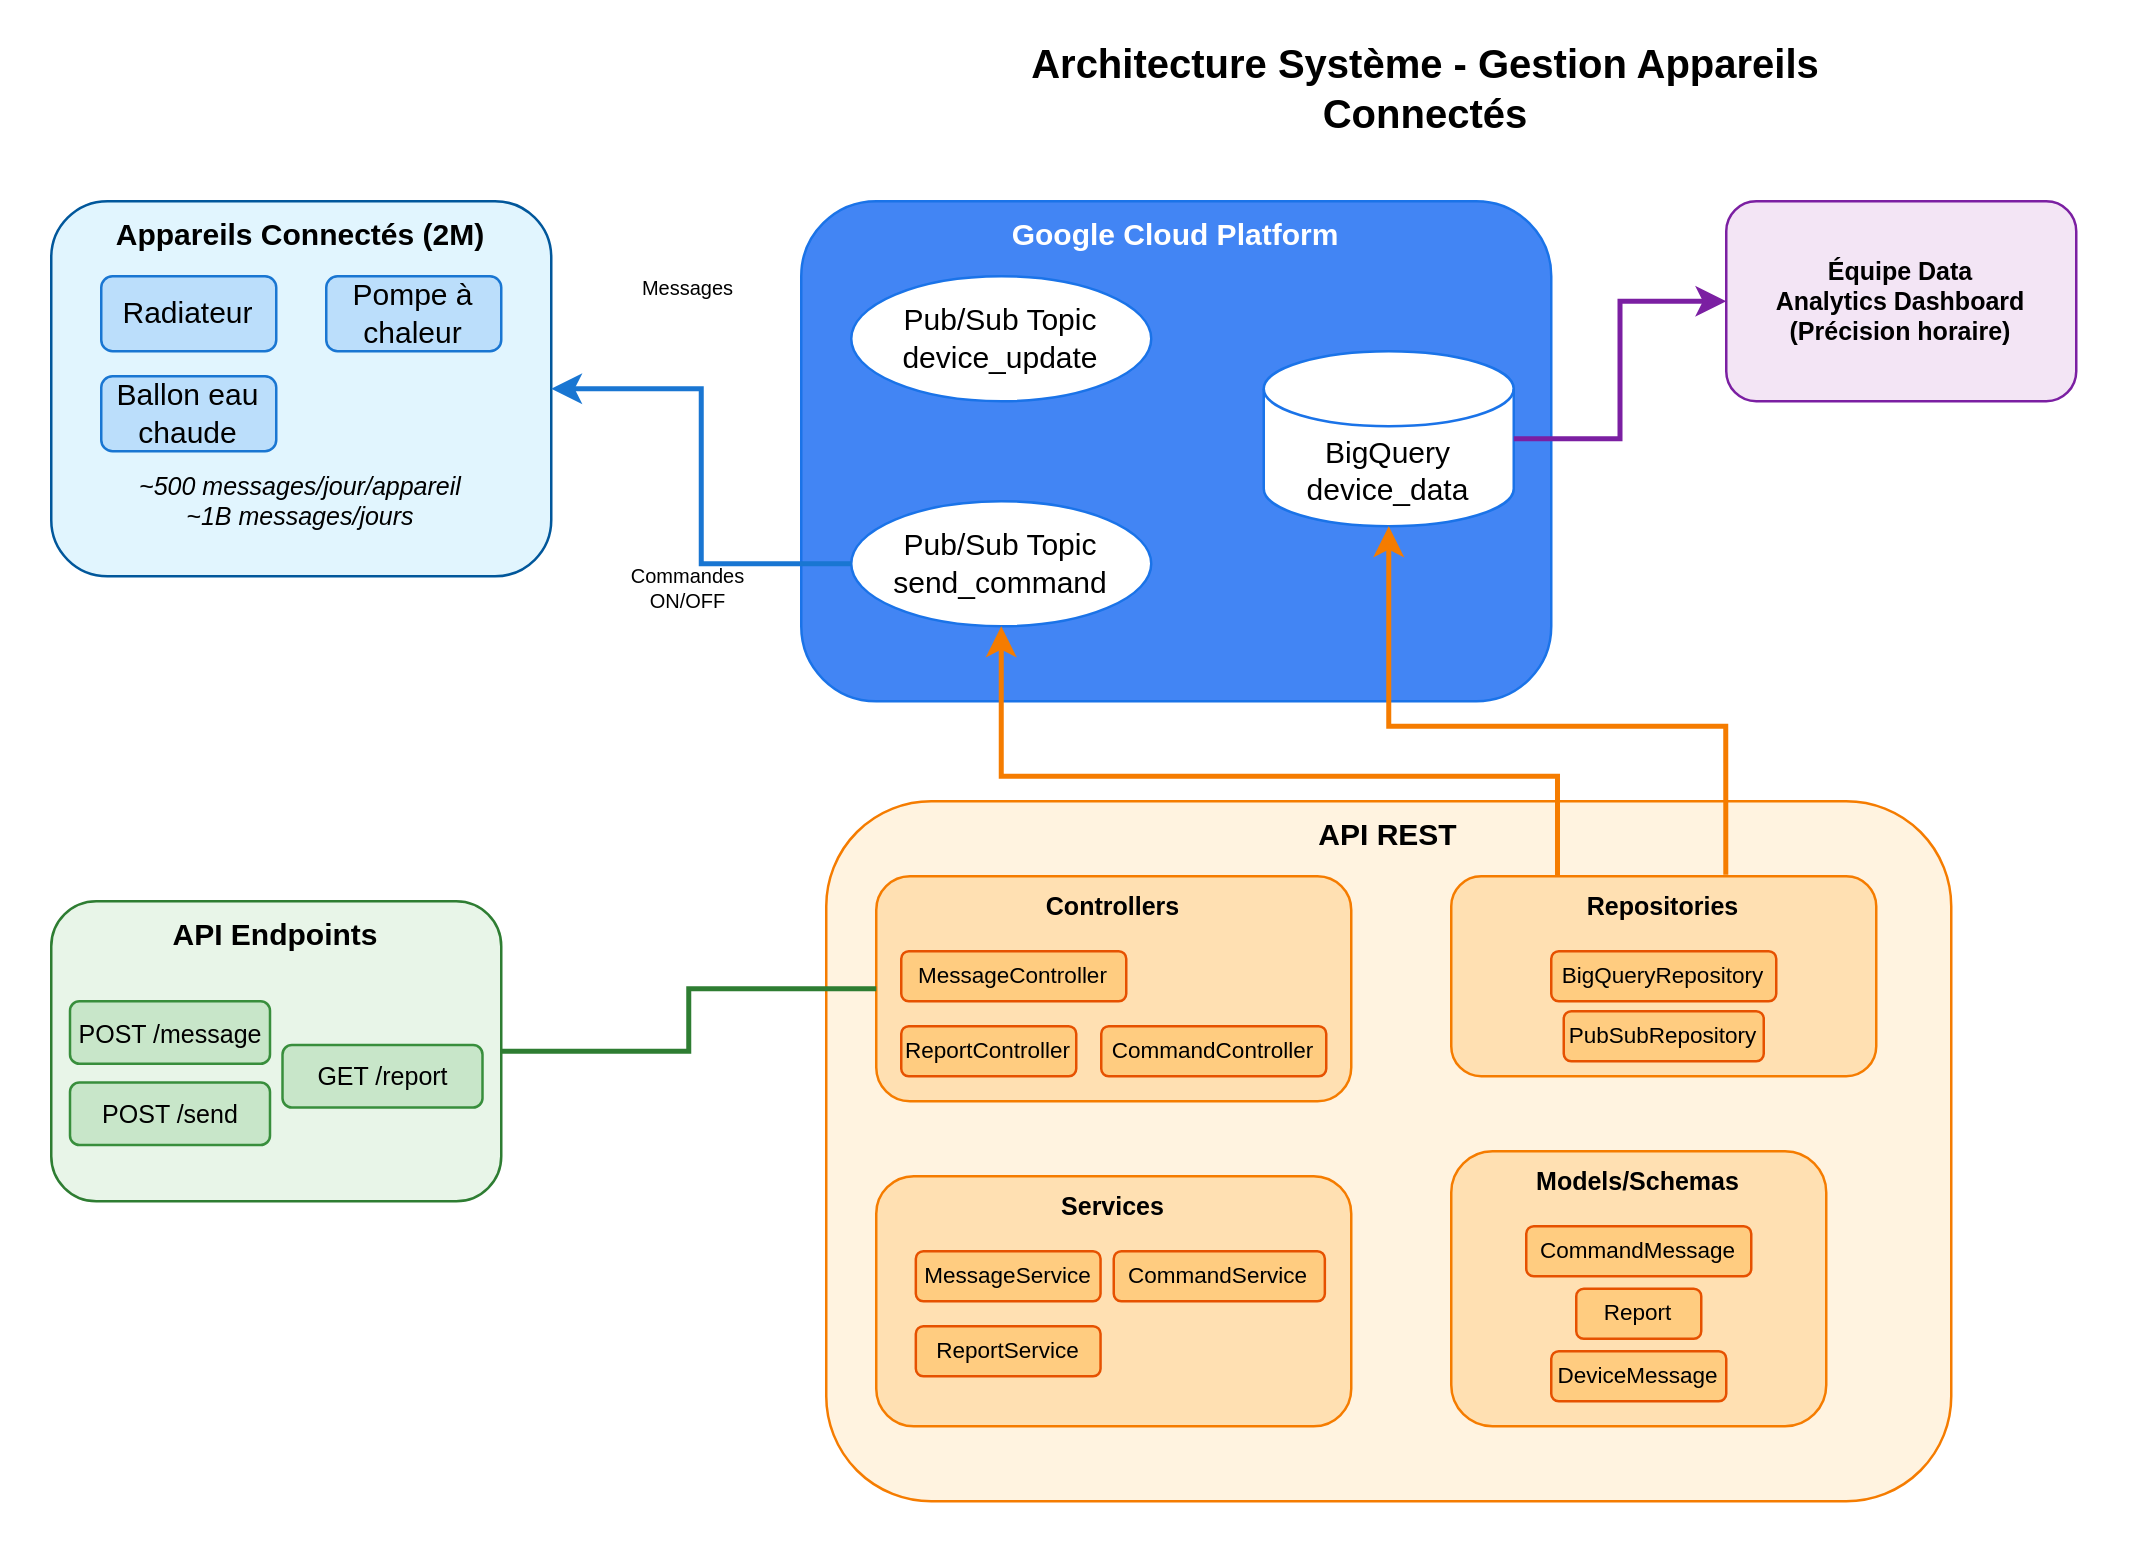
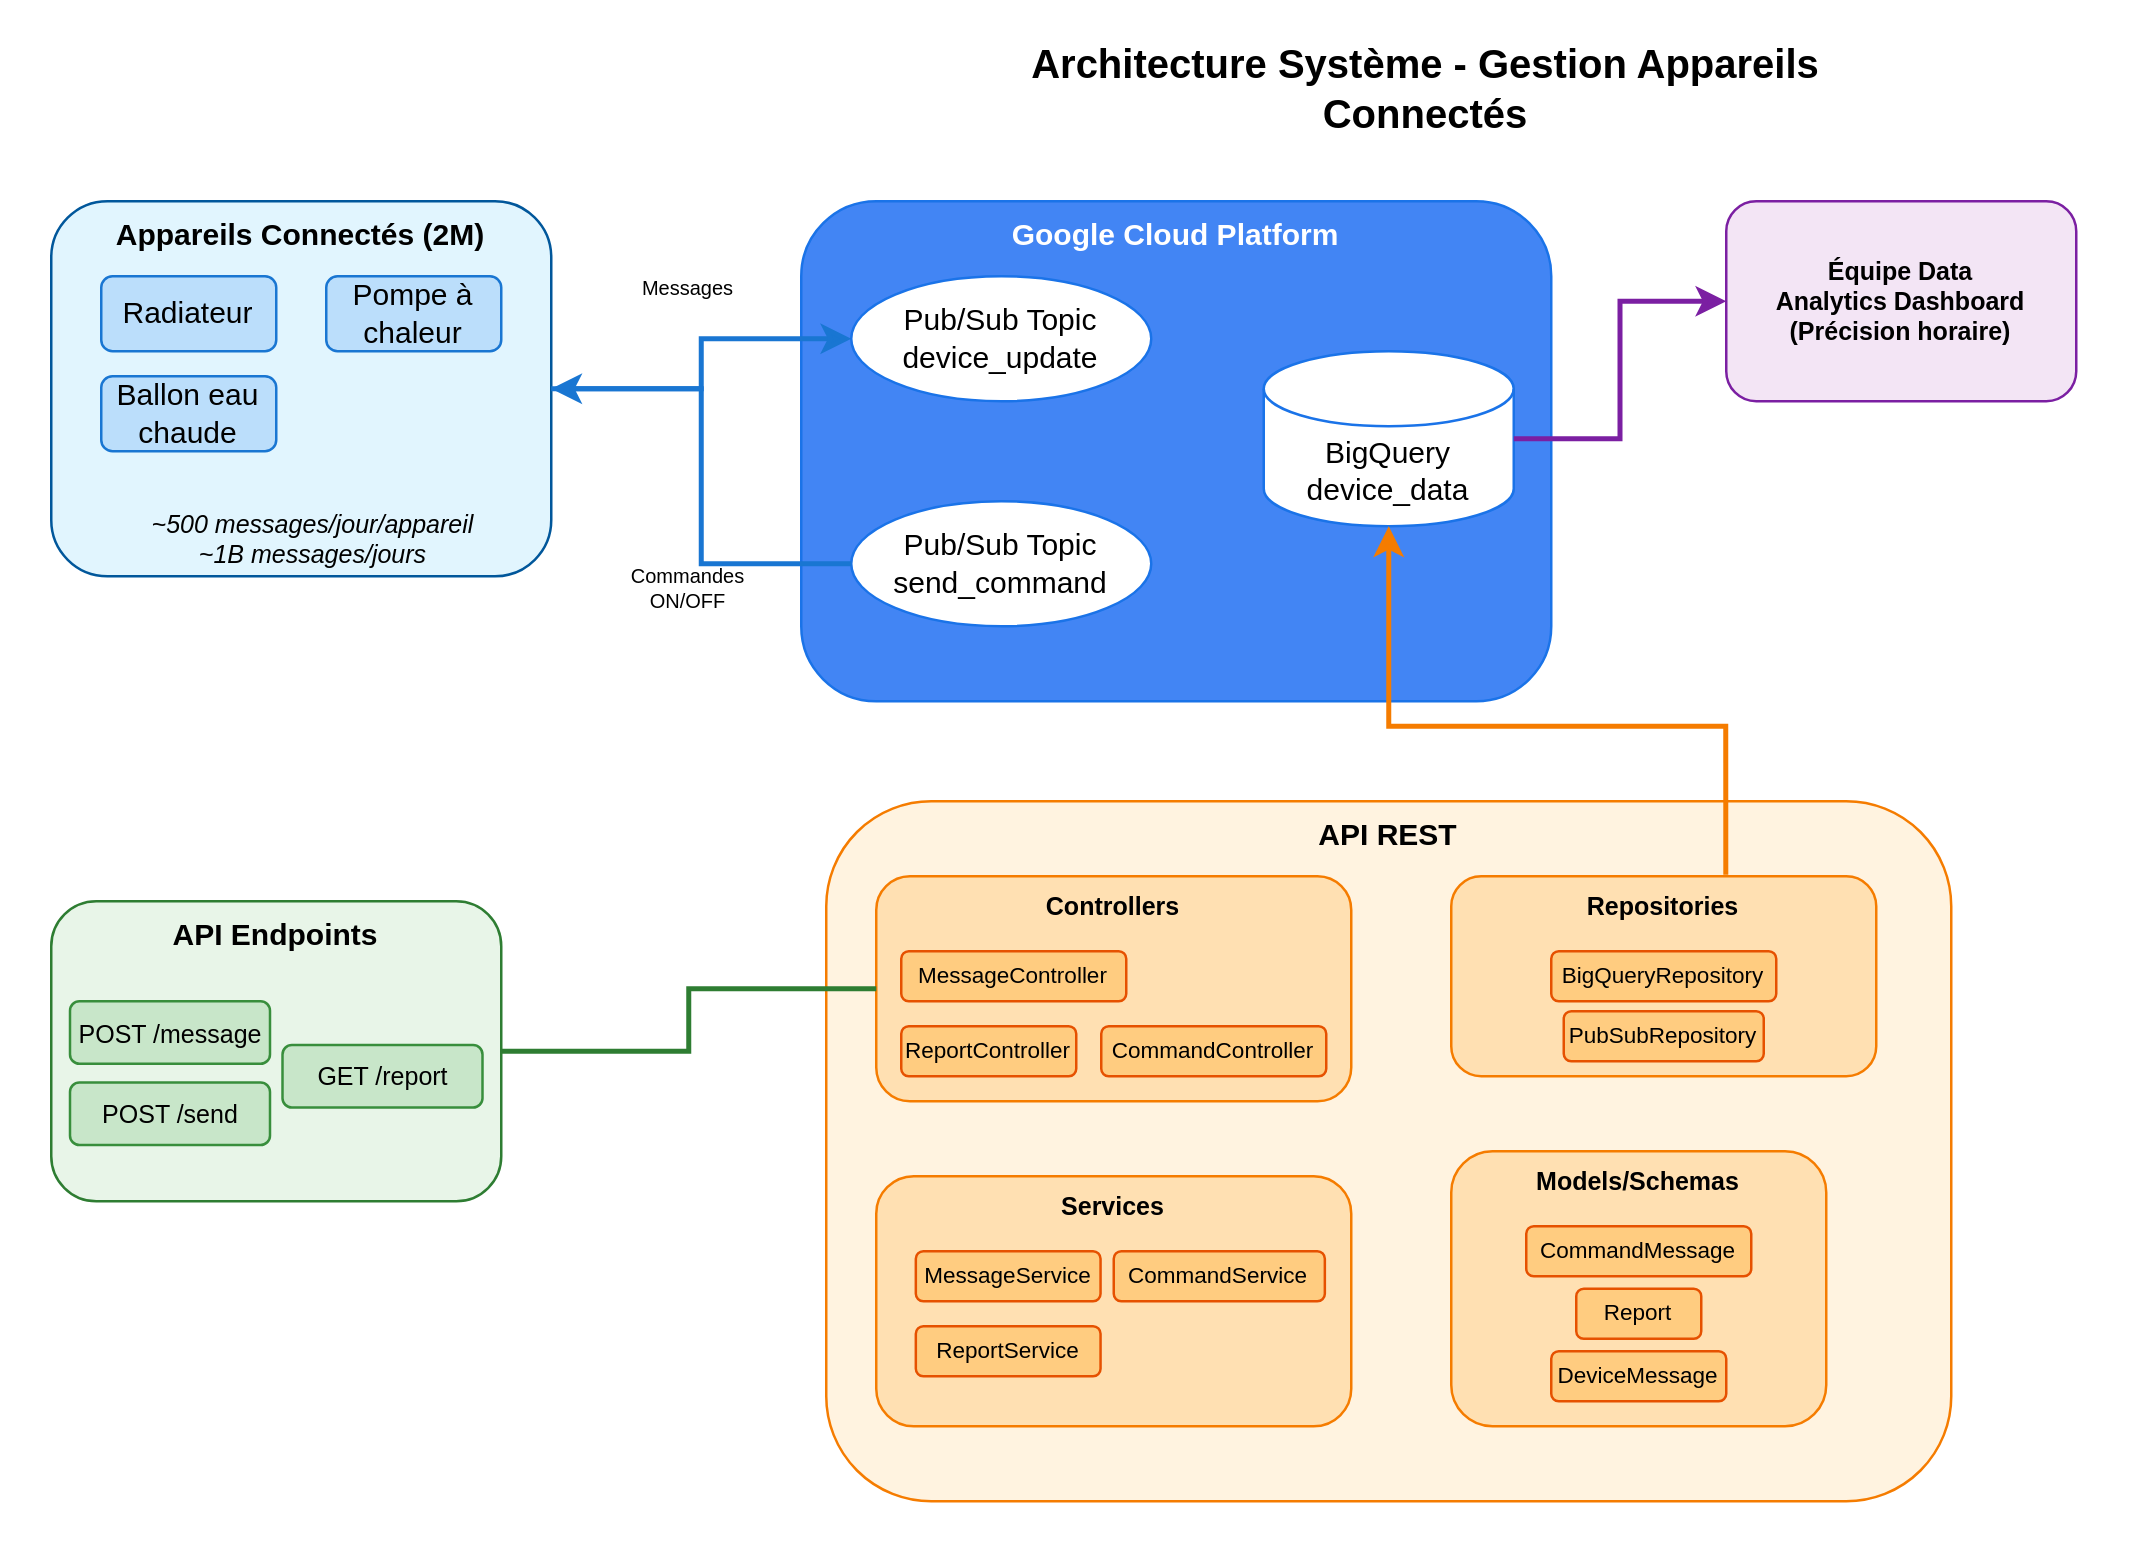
  <mxCell id="0" />
  <mxCell id="1" parent="0" />
  <mxCell id="2" value="Architecture Système - Gestion Appareils Connectés" style="text;html=1;strokeColor=none;fillColor=none;align=center;verticalAlign=middle;whiteSpace=wrap;rounded=0;fontSize=16;fontStyle=1;" parent="1" vertex="1"><mxGeometry x="370" y="20" width="400" height="30" as="geometry" /></mxCell>
  <mxCell id="3" value="Appareils Connectés (2M)" style="rounded=1;whiteSpace=wrap;html=1;fillColor=#E1F5FE;strokeColor=#01579B;fontSize=12;fontStyle=1;verticalAlign=top;" parent="1" vertex="1"><mxGeometry x="20" y="80" width="200" height="150" as="geometry" /></mxCell>
  <mxCell id="4" value="Radiateur" style="rounded=1;whiteSpace=wrap;html=1;fillColor=#BBDEFB;strokeColor=#1976D2;" parent="1" vertex="1"><mxGeometry x="40" y="110" width="70" height="30" as="geometry" /></mxCell>
  <mxCell id="5" value="Pompe à chaleur" style="rounded=1;whiteSpace=wrap;html=1;fillColor=#BBDEFB;strokeColor=#1976D2;" parent="1" vertex="1"><mxGeometry x="130" y="110" width="70" height="30" as="geometry" /></mxCell>
  <mxCell id="6" value="Ballon eau chaude" style="rounded=1;whiteSpace=wrap;html=1;fillColor=#BBDEFB;strokeColor=#1976D2;" parent="1" vertex="1"><mxGeometry x="40" y="150" width="70" height="30" as="geometry" /></mxCell>
- <mxCell id="7" value="~500 messages/jour/appareil&lt;div&gt;~1B messages/jours&lt;/div&gt;" style="text;html=1;strokeColor=none;fillColor=none;align=center;verticalAlign=middle;whiteSpace=wrap;rounded=0;fontSize=10;fontStyle=2;" parent="1" vertex="1"><mxGeometry x="40" y="190" width="160" height="20" as="geometry" /></mxCell>
+ <mxCell id="7" value="~500 messages/jour/appareil&lt;div&gt;~1B messages/jours&lt;/div&gt;" style="text;html=1;strokeColor=none;fillColor=none;align=center;verticalAlign=middle;whiteSpace=wrap;rounded=0;fontSize=10;fontStyle=2;" parent="1" vertex="1"><mxGeometry x="45" y="205" width="160" height="20" as="geometry" /></mxCell>
  <mxCell id="8" value="Google Cloud Platform" style="rounded=1;whiteSpace=wrap;html=1;fillColor=#4285F4;strokeColor=#1A73E8;fontSize=12;fontStyle=1;verticalAlign=top;fontColor=#FFFFFF;" parent="1" vertex="1"><mxGeometry x="320" y="80" width="300" height="200" as="geometry" /></mxCell>
  <mxCell id="9" value="Pub/Sub Topic&lt;br&gt;device_update" style="ellipse;whiteSpace=wrap;html=1;fillColor=#FFFFFF;strokeColor=#1A73E8;fontColor=#000000;" parent="1" vertex="1"><mxGeometry x="340" y="110" width="120" height="50" as="geometry" /></mxCell>
  <mxCell id="10" value="Pub/Sub Topic&#10;send_command" style="ellipse;whiteSpace=wrap;html=1;fillColor=#FFFFFF;strokeColor=#1A73E8;fontColor=#000000;" parent="1" vertex="1"><mxGeometry x="340" y="200" width="120" height="50" as="geometry" /></mxCell>
  <mxCell id="11" value="BigQuery&#10;device_data" style="shape=cylinder3;whiteSpace=wrap;html=1;boundedLbl=1;backgroundOutline=1;size=15;fillColor=#FFFFFF;strokeColor=#1A73E8;fontColor=#000000;" parent="1" vertex="1"><mxGeometry x="505" y="140" width="100" height="70" as="geometry" /></mxCell>
  <mxCell id="12" value="API REST" style="rounded=1;whiteSpace=wrap;html=1;fillColor=#FFF3E0;strokeColor=#F57C00;fontSize=12;fontStyle=1;verticalAlign=top;" parent="1" vertex="1"><mxGeometry x="330" y="320" width="450" height="280" as="geometry" /></mxCell>
  <mxCell id="13" value="Controllers" style="rounded=1;whiteSpace=wrap;html=1;fillColor=#FFE0B2;strokeColor=#F57C00;fontSize=10;fontStyle=1;verticalAlign=top;" parent="1" vertex="1"><mxGeometry x="350" y="350" width="190" height="90" as="geometry" /></mxCell>
  <mxCell id="14" value="MessageController" style="rounded=1;whiteSpace=wrap;html=1;fillColor=#FFCC80;strokeColor=#E65100;fontSize=9;" parent="1" vertex="1"><mxGeometry x="360" y="380" width="90" height="20" as="geometry" /></mxCell>
  <mxCell id="15" value="CommandController" style="rounded=1;whiteSpace=wrap;html=1;fillColor=#FFCC80;strokeColor=#E65100;fontSize=9;" parent="1" vertex="1"><mxGeometry x="440" y="410" width="90" height="20" as="geometry" /></mxCell>
  <mxCell id="16" value="ReportController" style="rounded=1;whiteSpace=wrap;html=1;fillColor=#FFCC80;strokeColor=#E65100;fontSize=9;" parent="1" vertex="1"><mxGeometry x="360" y="410" width="70" height="20" as="geometry" /></mxCell>
  <mxCell id="17" value="Équipe Data&lt;br&gt;Analytics Dashboard&lt;br&gt;(Précision horaire)" style="rounded=1;whiteSpace=wrap;html=1;fillColor=#F3E5F5;strokeColor=#7B1FA2;fontSize=10;fontStyle=1;" parent="1" vertex="1"><mxGeometry x="690" y="80" width="140" height="80" as="geometry" /></mxCell>
+ <mxCell id="18" value="" style="endArrow=classic;html=1;rounded=0;exitX=1;exitY=0.5;exitDx=0;exitDy=0;entryX=0;entryY=0.5;entryDx=0;entryDy=0;strokeWidth=2;strokeColor=#1976D2;edgeStyle=orthogonalEdgeStyle;" parent="1" source="3" target="9" edge="1"><mxGeometry width="50" height="50" relative="1" as="geometry"><mxPoint x="230" y="155" as="sourcePoint" /><mxPoint x="330" y="135" as="targetPoint" /></mxGeometry></mxCell>
  <mxCell id="19" value="" style="endArrow=classic;html=1;rounded=0;exitX=0.646;exitY=-0.007;exitDx=0;exitDy=0;entryX=0.5;entryY=1;entryDx=0;entryDy=0;strokeWidth=2;strokeColor=#F57C00;edgeStyle=orthogonalEdgeStyle;exitPerimeter=0;" parent="1" source="39" target="11" edge="1"><mxGeometry width="50" height="50" relative="1" as="geometry"><mxPoint x="515" y="340" as="sourcePoint" /><mxPoint x="460" y="270" as="targetPoint" /><Array as="points"><mxPoint x="690" y="290" /><mxPoint x="555" y="290" /></Array></mxGeometry></mxCell>
- <mxCell id="20" value="" style="endArrow=classic;html=1;rounded=0;exitX=0.25;exitY=0;exitDx=0;exitDy=0;strokeWidth=2;strokeColor=#F57C00;edgeStyle=orthogonalEdgeStyle;entryX=0.5;entryY=1;entryDx=0;entryDy=0;" parent="1" source="39" target="10" edge="1"><mxGeometry width="50" height="50" relative="1" as="geometry"><mxPoint x="590" y="350" as="sourcePoint" /><mxPoint x="540" y="170" as="targetPoint" /><Array as="points"><mxPoint x="622" y="310" /><mxPoint x="400" y="310" /></Array></mxGeometry></mxCell>
  <mxCell id="21" value="" style="endArrow=classic;html=1;rounded=0;exitX=0;exitY=0.5;exitDx=0;exitDy=0;entryX=1;entryY=0.5;entryDx=0;entryDy=0;strokeWidth=2;strokeColor=#1976D2;edgeStyle=orthogonalEdgeStyle;" parent="1" source="10" target="3" edge="1"><mxGeometry width="50" height="50" relative="1" as="geometry"><mxPoint x="470" y="135" as="sourcePoint" /><mxPoint x="230" y="155" as="targetPoint" /></mxGeometry></mxCell>
  <mxCell id="22" value="" style="endArrow=classic;html=1;rounded=0;exitX=1;exitY=0.5;exitDx=0;exitDy=0;entryX=0;entryY=0.5;entryDx=0;entryDy=0;strokeWidth=2;strokeColor=#7B1FA2;edgeStyle=orthogonalEdgeStyle;" parent="1" source="11" target="17" edge="1"><mxGeometry width="50" height="50" relative="1" as="geometry"><mxPoint x="520" y="225" as="sourcePoint" /><mxPoint x="680" y="120" as="targetPoint" /></mxGeometry></mxCell>
  <mxCell id="23" value="" style="endArrow=none;html=1;rounded=0;entryX=0;entryY=0.5;entryDx=0;entryDy=0;strokeWidth=2;strokeColor=#2E7D32;edgeStyle=orthogonalEdgeStyle;" parent="1" source="43" target="13" edge="1"><mxGeometry width="50" height="50" relative="1" as="geometry"><mxPoint x="680" y="380" as="sourcePoint" /><mxPoint x="220" y="390" as="targetPoint" /></mxGeometry></mxCell>
  <mxCell id="24" value="Messages" style="text;html=1;strokeColor=none;fillColor=none;align=center;verticalAlign=middle;whiteSpace=wrap;rounded=0;fontSize=8;" parent="1" vertex="1"><mxGeometry x="240" y="100" width="70" height="30" as="geometry" /></mxCell>
  <mxCell id="25" value="Commandes&#10;ON/OFF" style="text;html=1;strokeColor=none;fillColor=none;align=center;verticalAlign=middle;whiteSpace=wrap;rounded=0;fontSize=8;" parent="1" vertex="1"><mxGeometry x="240" y="220" width="70" height="30" as="geometry" /></mxCell>
  <mxCell id="26" value="" style="group" vertex="1" connectable="0" parent="1"><mxGeometry x="580" y="460" width="150" height="110" as="geometry" /></mxCell>
  <mxCell id="27" value="Models/Schemas" style="rounded=1;whiteSpace=wrap;html=1;fillColor=#FFE0B2;strokeColor=#F57C00;fontSize=10;fontStyle=1;verticalAlign=top;" parent="26" vertex="1"><mxGeometry width="150" height="110" as="geometry" /></mxCell>
  <mxCell id="28" value="" style="group" vertex="1" connectable="0" parent="26"><mxGeometry x="30" y="30" width="90" height="70" as="geometry" /></mxCell>
  <mxCell id="29" value="DeviceMessage" style="rounded=1;whiteSpace=wrap;html=1;fillColor=#FFCC80;strokeColor=#E65100;fontSize=9;" parent="28" vertex="1"><mxGeometry x="10" y="50" width="70" height="20" as="geometry" /></mxCell>
  <mxCell id="30" value="CommandMessage" style="rounded=1;whiteSpace=wrap;html=1;fillColor=#FFCC80;strokeColor=#E65100;fontSize=9;" parent="28" vertex="1"><mxGeometry width="90" height="20" as="geometry" /></mxCell>
  <mxCell id="31" value="Report" style="rounded=1;whiteSpace=wrap;html=1;fillColor=#FFCC80;strokeColor=#E65100;fontSize=9;" parent="28" vertex="1"><mxGeometry x="20" y="25" width="50" height="20" as="geometry" /></mxCell>
  <mxCell id="32" value="" style="group" vertex="1" connectable="0" parent="1"><mxGeometry x="350" y="470" width="190" height="100" as="geometry" /></mxCell>
  <mxCell id="33" value="Services" style="rounded=1;whiteSpace=wrap;html=1;fillColor=#FFE0B2;strokeColor=#F57C00;fontSize=10;fontStyle=1;verticalAlign=top;" parent="32" vertex="1"><mxGeometry width="190" height="100" as="geometry" /></mxCell>
  <mxCell id="34" value="" style="group" vertex="1" connectable="0" parent="32"><mxGeometry x="15.833" y="30" width="163.611" height="50" as="geometry" /></mxCell>
  <mxCell id="35" value="MessageService" style="rounded=1;whiteSpace=wrap;html=1;fillColor=#FFCC80;strokeColor=#E65100;fontSize=9;" parent="34" vertex="1"><mxGeometry width="73.889" height="20" as="geometry" /></mxCell>
  <mxCell id="36" value="CommandService" style="rounded=1;whiteSpace=wrap;html=1;fillColor=#FFCC80;strokeColor=#E65100;fontSize=9;" parent="34" vertex="1"><mxGeometry x="79.167" width="84.444" height="20" as="geometry" /></mxCell>
  <mxCell id="37" value="ReportService" style="rounded=1;whiteSpace=wrap;html=1;fillColor=#FFCC80;strokeColor=#E65100;fontSize=9;" parent="34" vertex="1"><mxGeometry y="30" width="73.889" height="20" as="geometry" /></mxCell>
  <mxCell id="38" value="" style="group" vertex="1" connectable="0" parent="1"><mxGeometry x="580" y="350" width="170" height="80" as="geometry" /></mxCell>
  <mxCell id="39" value="Repositories" style="rounded=1;whiteSpace=wrap;html=1;fillColor=#FFE0B2;strokeColor=#F57C00;fontSize=10;fontStyle=1;verticalAlign=top;" parent="38" vertex="1"><mxGeometry width="170" height="80" as="geometry" /></mxCell>
  <mxCell id="40" value="BigQueryRepository" style="rounded=1;whiteSpace=wrap;html=1;fillColor=#FFCC80;strokeColor=#E65100;fontSize=9;" parent="38" vertex="1"><mxGeometry x="40" y="30" width="90" height="20" as="geometry" /></mxCell>
  <mxCell id="41" value="PubSubRepository" style="rounded=1;whiteSpace=wrap;html=1;fillColor=#FFCC80;strokeColor=#E65100;fontSize=9;" parent="38" vertex="1"><mxGeometry x="45" y="54" width="80" height="20" as="geometry" /></mxCell>
  <mxCell id="42" value="" style="group" vertex="1" connectable="0" parent="1"><mxGeometry x="20" y="360" width="180" height="120" as="geometry" /></mxCell>
  <mxCell id="43" value="API Endpoints" style="rounded=1;whiteSpace=wrap;html=1;fillColor=#E8F5E8;strokeColor=#2E7D32;fontSize=12;fontStyle=1;verticalAlign=top;" parent="42" vertex="1"><mxGeometry width="180" height="120" as="geometry" /></mxCell>
  <mxCell id="44" value="" style="group" vertex="1" connectable="0" parent="42"><mxGeometry x="7.5" y="40" width="165" height="57.5" as="geometry" /></mxCell>
  <mxCell id="45" value="POST /message" style="rounded=1;whiteSpace=wrap;html=1;fillColor=#C8E6C9;strokeColor=#388E3C;fontSize=10;" parent="44" vertex="1"><mxGeometry width="80" height="25" as="geometry" /></mxCell>
  <mxCell id="46" value="POST /send" style="rounded=1;whiteSpace=wrap;html=1;fillColor=#C8E6C9;strokeColor=#388E3C;fontSize=10;" parent="44" vertex="1"><mxGeometry y="32.5" width="80" height="25" as="geometry" /></mxCell>
  <mxCell id="47" value="GET /report" style="rounded=1;whiteSpace=wrap;html=1;fillColor=#C8E6C9;strokeColor=#388E3C;fontSize=10;" parent="44" vertex="1"><mxGeometry x="85" y="17.5" width="80" height="25" as="geometry" /></mxCell>
